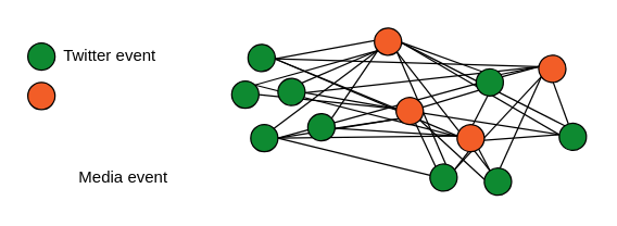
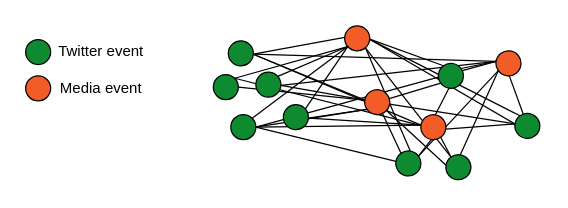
  <mxCell id="0" />
  <mxCell id="1" parent="0" />
  <mxCell id="2" value="" style="endArrow=none;html=1;exitX=0;exitY=1;exitDx=0;exitDy=0;" parent="1" source="14" target="19" edge="1"><mxGeometry width="50" height="50" relative="1" as="geometry"><mxPoint x="271" y="-60" as="sourcePoint" /><mxPoint x="321" y="-110" as="targetPoint" /></mxGeometry></mxCell>
  <mxCell id="3" style="edgeStyle=none;rounded=0;orthogonalLoop=1;jettySize=auto;html=1;exitX=1;exitY=0.5;exitDx=0;exitDy=0;entryX=0.5;entryY=1;entryDx=0;entryDy=0;endArrow=none;endFill=0;" edge="1" parent="1" source="7" target="26"><mxGeometry relative="1" as="geometry" /></mxCell>
  <mxCell id="4" style="edgeStyle=none;rounded=0;orthogonalLoop=1;jettySize=auto;html=1;exitX=1;exitY=0.5;exitDx=0;exitDy=0;entryX=1;entryY=1;entryDx=0;entryDy=0;endArrow=none;endFill=0;" edge="1" parent="1" source="7" target="54"><mxGeometry relative="1" as="geometry" /></mxCell>
  <mxCell id="5" style="edgeStyle=none;rounded=0;orthogonalLoop=1;jettySize=auto;html=1;exitX=1;exitY=0.5;exitDx=0;exitDy=0;entryX=0.5;entryY=1;entryDx=0;entryDy=0;endArrow=none;endFill=0;" edge="1" parent="1" source="7" target="53"><mxGeometry relative="1" as="geometry" /></mxCell>
  <mxCell id="6" style="edgeStyle=none;rounded=0;orthogonalLoop=1;jettySize=auto;html=1;exitX=1;exitY=0.5;exitDx=0;exitDy=0;entryX=0.5;entryY=1;entryDx=0;entryDy=0;endArrow=none;endFill=0;" edge="1" parent="1" source="7" target="14"><mxGeometry relative="1" as="geometry" /></mxCell>
  <mxCell id="7" value="" style="ellipse;whiteSpace=wrap;html=1;aspect=fixed;fillColor=#0E8A31;" parent="1" vertex="1"><mxGeometry x="184" y="91" width="20" height="20" as="geometry" /></mxCell>
  <mxCell id="8" style="rounded=0;orthogonalLoop=1;jettySize=auto;html=1;exitX=1;exitY=0;exitDx=0;exitDy=0;entryX=0;entryY=1;entryDx=0;entryDy=0;endArrow=none;endFill=0;" edge="1" parent="1" source="52" target="51"><mxGeometry relative="1" as="geometry" /></mxCell>
  <mxCell id="9" value="" style="endArrow=none;html=1;exitX=1;exitY=0;exitDx=0;exitDy=0;entryX=0;entryY=1;entryDx=0;entryDy=0;" parent="1" source="39" target="52" edge="1"><mxGeometry width="50" height="50" relative="1" as="geometry"><mxPoint x="361" y="50" as="sourcePoint" /><mxPoint x="411" y="0" as="targetPoint" /></mxGeometry></mxCell>
  <mxCell id="10" value="" style="endArrow=none;html=1;exitX=0.5;exitY=0;exitDx=0;exitDy=0;entryX=0.5;entryY=1;entryDx=0;entryDy=0;" parent="1" source="42" target="52" edge="1"><mxGeometry width="50" height="50" relative="1" as="geometry"><mxPoint x="361" y="50" as="sourcePoint" /><mxPoint x="411" y="0" as="targetPoint" /></mxGeometry></mxCell>
  <mxCell id="11" value="" style="endArrow=none;html=1;exitX=1;exitY=0;exitDx=0;exitDy=0;entryX=0.5;entryY=1;entryDx=0;entryDy=0;" parent="1" source="35" target="52" edge="1"><mxGeometry width="50" height="50" relative="1" as="geometry"><mxPoint x="361" y="50" as="sourcePoint" /><mxPoint x="411" y="0" as="targetPoint" /></mxGeometry></mxCell>
  <mxCell id="12" value="" style="endArrow=none;html=1;exitX=1;exitY=0;exitDx=0;exitDy=0;entryX=0.5;entryY=1;entryDx=0;entryDy=0;" parent="1" source="7" target="52" edge="1"><mxGeometry width="50" height="50" relative="1" as="geometry"><mxPoint x="361" y="50" as="sourcePoint" /><mxPoint x="411" y="0" as="targetPoint" /></mxGeometry></mxCell>
  <mxCell id="13" value="" style="endArrow=none;html=1;exitX=0.5;exitY=0;exitDx=0;exitDy=0;entryX=0.5;entryY=1;entryDx=0;entryDy=0;" parent="1" source="45" target="52" edge="1"><mxGeometry width="50" height="50" relative="1" as="geometry"><mxPoint x="361" y="50" as="sourcePoint" /><mxPoint x="411" y="0" as="targetPoint" /></mxGeometry></mxCell>
  <mxCell id="14" value="" style="ellipse;whiteSpace=wrap;html=1;aspect=fixed;rotation=99;fillColor=#F25D27;" parent="1" vertex="1"><mxGeometry x="395.892" y="40.002" width="20" height="20" as="geometry" /></mxCell>
  <mxCell id="15" style="edgeStyle=none;rounded=0;orthogonalLoop=1;jettySize=auto;html=1;exitX=0.5;exitY=1;exitDx=0;exitDy=0;entryX=0.5;entryY=0;entryDx=0;entryDy=0;endArrow=none;endFill=0;" edge="1" parent="1" source="19" target="53"><mxGeometry relative="1" as="geometry" /></mxCell>
  <mxCell id="16" style="edgeStyle=none;rounded=0;orthogonalLoop=1;jettySize=auto;html=1;exitX=0.5;exitY=1;exitDx=0;exitDy=0;endArrow=none;endFill=0;" edge="1" parent="1" source="19" target="54"><mxGeometry relative="1" as="geometry" /></mxCell>
  <mxCell id="17" style="edgeStyle=none;rounded=0;orthogonalLoop=1;jettySize=auto;html=1;exitX=0;exitY=1;exitDx=0;exitDy=0;entryX=0;entryY=0.5;entryDx=0;entryDy=0;endArrow=none;endFill=0;" edge="1" parent="1" source="19" target="52"><mxGeometry relative="1" as="geometry" /></mxCell>
  <mxCell id="18" style="edgeStyle=none;rounded=0;orthogonalLoop=1;jettySize=auto;html=1;exitX=0.5;exitY=1;exitDx=0;exitDy=0;entryX=1;entryY=0;entryDx=0;entryDy=0;endArrow=none;endFill=0;" edge="1" parent="1" source="19" target="52"><mxGeometry relative="1" as="geometry" /></mxCell>
  <mxCell id="19" value="" style="ellipse;whiteSpace=wrap;html=1;aspect=fixed;rotation=99;fillColor=#0E8A31;" parent="1" vertex="1"><mxGeometry x="411.002" y="90.002" width="20" height="20" as="geometry" /></mxCell>
  <mxCell id="20" value="" style="endArrow=none;html=1;exitX=1;exitY=1;exitDx=0;exitDy=0;" parent="1" source="51" target="54" edge="1"><mxGeometry width="50" height="50" relative="1" as="geometry"><mxPoint x="225" y="-50" as="sourcePoint" /><mxPoint x="275" y="-100" as="targetPoint" /></mxGeometry></mxCell>
  <mxCell id="21" style="edgeStyle=none;rounded=0;orthogonalLoop=1;jettySize=auto;html=1;exitX=0;exitY=0;exitDx=0;exitDy=0;entryX=0.5;entryY=1;entryDx=0;entryDy=0;endArrow=none;endFill=0;" edge="1" parent="1" source="51" target="14"><mxGeometry relative="1" as="geometry" /></mxCell>
  <mxCell id="22" style="edgeStyle=none;rounded=0;orthogonalLoop=1;jettySize=auto;html=1;exitX=0;exitY=0.5;exitDx=0;exitDy=0;entryX=1;entryY=0.5;entryDx=0;entryDy=0;endArrow=none;endFill=0;" edge="1" parent="1" source="53" target="51"><mxGeometry relative="1" as="geometry" /></mxCell>
  <mxCell id="23" style="edgeStyle=none;rounded=0;orthogonalLoop=1;jettySize=auto;html=1;exitX=0;exitY=1;exitDx=0;exitDy=0;endArrow=none;endFill=0;" edge="1" parent="1" source="26" target="54"><mxGeometry relative="1" as="geometry" /></mxCell>
  <mxCell id="24" style="edgeStyle=none;rounded=0;orthogonalLoop=1;jettySize=auto;html=1;exitX=0;exitY=0;exitDx=0;exitDy=0;entryX=1;entryY=1;entryDx=0;entryDy=0;endArrow=none;endFill=0;" edge="1" parent="1" source="26" target="14"><mxGeometry relative="1" as="geometry" /></mxCell>
  <mxCell id="25" style="edgeStyle=none;rounded=0;orthogonalLoop=1;jettySize=auto;html=1;exitX=0;exitY=0.5;exitDx=0;exitDy=0;entryX=1;entryY=0.5;entryDx=0;entryDy=0;endArrow=none;endFill=0;" edge="1" parent="1" source="26" target="52"><mxGeometry relative="1" as="geometry" /></mxCell>
  <mxCell id="26" value="" style="ellipse;whiteSpace=wrap;html=1;aspect=fixed;rotation=99;fillColor=#0E8A31;" parent="1" vertex="1"><mxGeometry x="315.892" y="120.002" width="20" height="20" as="geometry" /></mxCell>
  <mxCell id="27" style="edgeStyle=none;rounded=0;orthogonalLoop=1;jettySize=auto;html=1;exitX=0;exitY=1;exitDx=0;exitDy=0;entryX=1;entryY=0.5;entryDx=0;entryDy=0;endArrow=none;endFill=0;" edge="1" parent="1" source="30" target="52"><mxGeometry relative="1" as="geometry" /></mxCell>
  <mxCell id="28" style="edgeStyle=none;rounded=0;orthogonalLoop=1;jettySize=auto;html=1;exitX=0;exitY=0.5;exitDx=0;exitDy=0;entryX=1;entryY=1;entryDx=0;entryDy=0;endArrow=none;endFill=0;" edge="1" parent="1" source="30" target="14"><mxGeometry relative="1" as="geometry" /></mxCell>
  <mxCell id="29" style="edgeStyle=none;rounded=0;orthogonalLoop=1;jettySize=auto;html=1;exitX=0.5;exitY=1;exitDx=0;exitDy=0;endArrow=none;endFill=0;" edge="1" parent="1" source="30" target="54"><mxGeometry relative="1" as="geometry" /></mxCell>
  <mxCell id="30" value="" style="ellipse;whiteSpace=wrap;html=1;aspect=fixed;rotation=99;fillColor=#0E8A31;" parent="1" vertex="1"><mxGeometry x="355.892" y="123.002" width="20" height="20" as="geometry" /></mxCell>
  <mxCell id="31" value="" style="endArrow=none;html=1;exitX=0;exitY=0;exitDx=0;exitDy=0;entryX=1;entryY=0.5;entryDx=0;entryDy=0;" parent="1" source="26" target="53" edge="1"><mxGeometry width="50" height="50" relative="1" as="geometry"><mxPoint x="321" y="-60" as="sourcePoint" /><mxPoint x="371" y="-110" as="targetPoint" /></mxGeometry></mxCell>
  <mxCell id="32" value="" style="endArrow=none;html=1;exitX=0;exitY=1;exitDx=0;exitDy=0;entryX=1;entryY=0;entryDx=0;entryDy=0;" parent="1" source="30" target="53" edge="1"><mxGeometry width="50" height="50" relative="1" as="geometry"><mxPoint x="343.982" y="134.124" as="sourcePoint" /><mxPoint x="344" y="110" as="targetPoint" /></mxGeometry></mxCell>
  <mxCell id="33" style="edgeStyle=none;rounded=0;orthogonalLoop=1;jettySize=auto;html=1;exitX=1;exitY=0.5;exitDx=0;exitDy=0;entryX=0.5;entryY=1;entryDx=0;entryDy=0;endArrow=none;endFill=0;" edge="1" parent="1" source="35" target="54"><mxGeometry relative="1" as="geometry" /></mxCell>
  <mxCell id="34" style="edgeStyle=none;rounded=0;orthogonalLoop=1;jettySize=auto;html=1;exitX=1;exitY=0;exitDx=0;exitDy=0;endArrow=none;endFill=0;" edge="1" parent="1" source="35"><mxGeometry relative="1" as="geometry"><mxPoint x="341" y="101" as="targetPoint" /></mxGeometry></mxCell>
  <mxCell id="35" value="" style="ellipse;whiteSpace=wrap;html=1;aspect=fixed;fillColor=#0E8A31;" parent="1" vertex="1"><mxGeometry x="170" y="59" width="20" height="20" as="geometry" /></mxCell>
  <mxCell id="36" style="edgeStyle=none;rounded=0;orthogonalLoop=1;jettySize=auto;html=1;exitX=1;exitY=0;exitDx=0;exitDy=0;entryX=0.5;entryY=1;entryDx=0;entryDy=0;endArrow=none;endFill=0;" edge="1" parent="1" source="39" target="54"><mxGeometry relative="1" as="geometry" /></mxCell>
  <mxCell id="37" style="edgeStyle=none;rounded=0;orthogonalLoop=1;jettySize=auto;html=1;exitX=1;exitY=0;exitDx=0;exitDy=0;entryX=0.5;entryY=1;entryDx=0;entryDy=0;endArrow=none;endFill=0;" edge="1" parent="1" source="39" target="53"><mxGeometry relative="1" as="geometry" /></mxCell>
  <mxCell id="38" style="edgeStyle=none;rounded=0;orthogonalLoop=1;jettySize=auto;html=1;exitX=1;exitY=0;exitDx=0;exitDy=0;entryX=0.5;entryY=1;entryDx=0;entryDy=0;endArrow=none;endFill=0;" edge="1" parent="1" source="39" target="14"><mxGeometry relative="1" as="geometry" /></mxCell>
  <mxCell id="39" value="" style="ellipse;whiteSpace=wrap;html=1;aspect=fixed;rotation=49;fillColor=#0E8A31;" parent="1" vertex="1"><mxGeometry x="182" y="32" width="20" height="20" as="geometry" /></mxCell>
  <mxCell id="40" style="edgeStyle=none;rounded=0;orthogonalLoop=1;jettySize=auto;html=1;exitX=1;exitY=0;exitDx=0;exitDy=0;entryX=0.5;entryY=1;entryDx=0;entryDy=0;endArrow=none;endFill=0;" edge="1" parent="1" source="42" target="14"><mxGeometry relative="1" as="geometry" /></mxCell>
  <mxCell id="41" style="edgeStyle=none;rounded=0;orthogonalLoop=1;jettySize=auto;html=1;exitX=1;exitY=0;exitDx=0;exitDy=0;entryX=0.5;entryY=1;entryDx=0;entryDy=0;endArrow=none;endFill=0;" edge="1" parent="1" source="42" target="54"><mxGeometry relative="1" as="geometry" /></mxCell>
  <mxCell id="42" value="" style="ellipse;whiteSpace=wrap;html=1;aspect=fixed;rotation=49;fillColor=#0E8A31;" parent="1" vertex="1"><mxGeometry x="204" y="57" width="20" height="20" as="geometry" /></mxCell>
  <mxCell id="43" style="edgeStyle=none;rounded=0;orthogonalLoop=1;jettySize=auto;html=1;exitX=1;exitY=0;exitDx=0;exitDy=0;entryX=1;entryY=1;entryDx=0;entryDy=0;endArrow=none;endFill=0;" edge="1" parent="1" source="45" target="54"><mxGeometry relative="1" as="geometry" /></mxCell>
  <mxCell id="44" style="edgeStyle=none;rounded=0;orthogonalLoop=1;jettySize=auto;html=1;exitX=1;exitY=0;exitDx=0;exitDy=0;entryX=0.5;entryY=1;entryDx=0;entryDy=0;endArrow=none;endFill=0;" edge="1" parent="1" source="45" target="53"><mxGeometry relative="1" as="geometry" /></mxCell>
  <mxCell id="45" value="" style="ellipse;whiteSpace=wrap;html=1;aspect=fixed;rotation=49;fillColor=#0E8A31;" parent="1" vertex="1"><mxGeometry x="226" y="83" width="20" height="20" as="geometry" /></mxCell>
  <mxCell id="46" value="Twitter event" style="text;html=1;align=center;verticalAlign=middle;resizable=0;points=[];autosize=1;" parent="1" vertex="1"><mxGeometry x="50" y="31" width="60" height="20" as="geometry" /></mxCell>
  <mxCell id="47" value="" style="endArrow=none;html=1;" parent="1" edge="1"><mxGeometry width="50" height="50" relative="1" as="geometry"><mxPoint x="40.002" y="41.002" as="sourcePoint" /><mxPoint x="39.44" y="40.5" as="targetPoint" /></mxGeometry></mxCell>
  <mxCell id="48" value="" style="ellipse;whiteSpace=wrap;html=1;aspect=fixed;rotation=90;fillColor=#0E8A31;" parent="1" vertex="1"><mxGeometry x="20" y="31.002" width="20" height="20" as="geometry" /></mxCell>
  <mxCell id="49" value="" style="ellipse;whiteSpace=wrap;html=1;aspect=fixed;rotation=90;fillColor=#F25D27;" parent="1" vertex="1"><mxGeometry x="20" y="60.002" width="20" height="20" as="geometry" /></mxCell>
- <mxCell id="50" value="Media event" style="text;html=1;align=center;verticalAlign=middle;resizable=0;points=[];autosize=1;" parent="1" vertex="1"><mxGeometry x="50" y="120" width="80" height="20" as="geometry" /></mxCell>
+ <mxCell id="50" value="Media event" style="text;html=1;align=center;verticalAlign=middle;resizable=0;points=[];autosize=1;" parent="1" vertex="1"><mxGeometry x="40" y="60" width="80" height="20" as="geometry" /></mxCell>
  <mxCell id="51" value="" style="ellipse;whiteSpace=wrap;html=1;aspect=fixed;rotation=99;fillColor=#0E8A31;" parent="1" vertex="1"><mxGeometry x="349.892" y="50.002" width="20" height="20" as="geometry" /></mxCell>
  <mxCell id="52" value="" style="ellipse;whiteSpace=wrap;html=1;aspect=fixed;rotation=49;fillColor=#F25D27;" parent="1" vertex="1"><mxGeometry x="275" y="20" width="20" height="20" as="geometry" /></mxCell>
  <mxCell id="53" value="" style="ellipse;whiteSpace=wrap;html=1;aspect=fixed;rotation=99;fillColor=#F25D27;" parent="1" vertex="1"><mxGeometry x="335.892" y="91.002" width="20" height="20" as="geometry" /></mxCell>
  <mxCell id="54" value="" style="ellipse;whiteSpace=wrap;html=1;aspect=fixed;rotation=99;fillColor=#F25D27;" parent="1" vertex="1"><mxGeometry x="291.002" y="71.002" width="20" height="20" as="geometry" /></mxCell>
